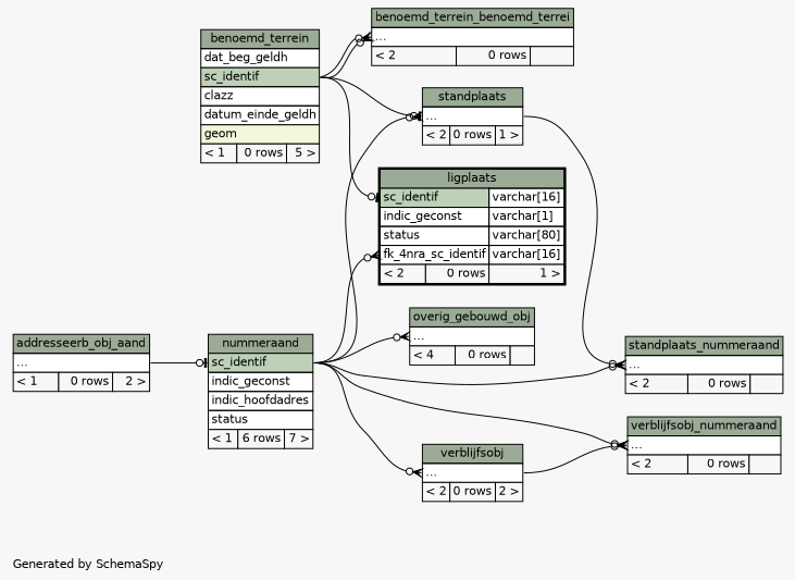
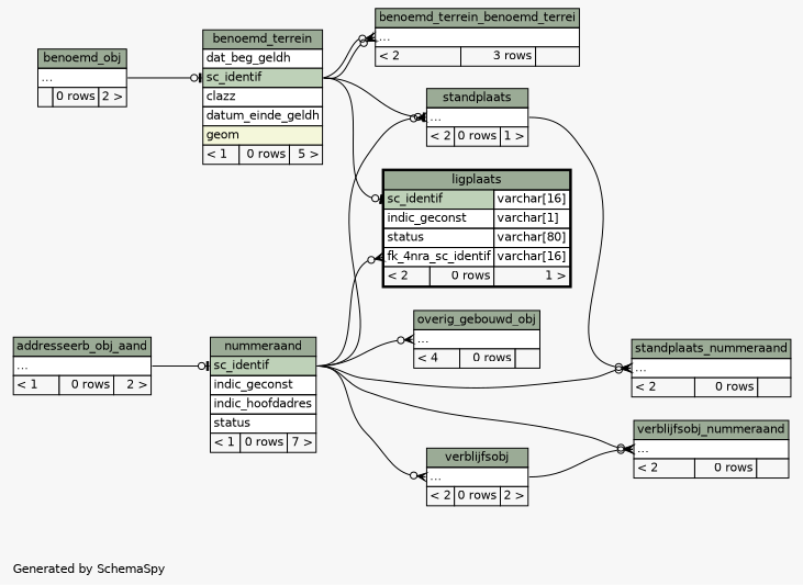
  digraph {
    bgcolor="#f7f7f7"
    fontname=Helvetica
    fontsize=11
    label="\nGenerated by SchemaSpy"
    labeljust=l
    nodesep=0.18
    rankdir=RL
    ranksep=0.46
    node [fontname=Helvetica fontsize=11 shape=plaintext]
    edge [arrowhead=none arrowsize=0.8 arrowtail=crowodot dir=back headport="sc_identif:e" tailport="elipses:w"]
    n1 [label=<     <TABLE BORDER="0" CELLBORDER="1" CELLSPACING="0" BGCOLOR="#ffffff">       <TR><TD COLSPAN="3" BGCOLOR="#9bab96" ALIGN="CENTER">benoemd_terrein</TD></TR>       <TR><TD PORT="dat_beg_geldh" COLSPAN="3" ALIGN="LEFT">dat_beg_geldh</TD></TR>       <TR><TD PORT="sc_identif" COLSPAN="3" BGCOLOR="#bed1b8" ALIGN="LEFT">sc_identif</TD></TR>       <TR><TD PORT="clazz" COLSPAN="3" ALIGN="LEFT">clazz</TD></TR>       <TR><TD PORT="datum_einde_geldh" COLSPAN="3" ALIGN="LEFT">datum_einde_geldh</TD></TR>       <TR><TD PORT="geom" COLSPAN="3" BGCOLOR="#f4f7da" ALIGN="LEFT">geom</TD></TR>       <TR><TD ALIGN="LEFT" BGCOLOR="#f7f7f7">&lt; 1</TD><TD ALIGN="RIGHT" BGCOLOR="#f7f7f7">0 rows</TD><TD ALIGN="RIGHT" BGCOLOR="#f7f7f7">5 &gt;</TD></TR>     </TABLE>>]
-   n3 [label=<     <TABLE BORDER="0" CELLBORDER="1" CELLSPACING="0" BGCOLOR="#ffffff">       <TR><TD COLSPAN="3" BGCOLOR="#9bab96" ALIGN="CENTER">benoemd_terrein_benoemd_terrei</TD></TR>       <TR><TD PORT="elipses" COLSPAN="3" ALIGN="LEFT">...</TD></TR>       <TR><TD ALIGN="LEFT" BGCOLOR="#f7f7f7">&lt; 2</TD><TD ALIGN="RIGHT" BGCOLOR="#f7f7f7">0 rows</TD><TD ALIGN="RIGHT" BGCOLOR="#f7f7f7">  </TD></TR>     </TABLE>>]
+   n2 [label=<     <TABLE BORDER="0" CELLBORDER="1" CELLSPACING="0" BGCOLOR="#ffffff">       <TR><TD COLSPAN="3" BGCOLOR="#9bab96" ALIGN="CENTER">benoemd_obj</TD></TR>       <TR><TD PORT="elipses" COLSPAN="3" ALIGN="LEFT">...</TD></TR>       <TR><TD ALIGN="LEFT" BGCOLOR="#f7f7f7">  </TD><TD ALIGN="RIGHT" BGCOLOR="#f7f7f7">0 rows</TD><TD ALIGN="RIGHT" BGCOLOR="#f7f7f7">2 &gt;</TD></TR>     </TABLE>>]
+   n3 [label=<     <TABLE BORDER="0" CELLBORDER="1" CELLSPACING="0" BGCOLOR="#ffffff">       <TR><TD COLSPAN="3" BGCOLOR="#9bab96" ALIGN="CENTER">benoemd_terrein_benoemd_terrei</TD></TR>       <TR><TD PORT="elipses" COLSPAN="3" ALIGN="LEFT">...</TD></TR>       <TR><TD ALIGN="LEFT" BGCOLOR="#f7f7f7">&lt; 2</TD><TD ALIGN="RIGHT" BGCOLOR="#f7f7f7">3 rows</TD><TD ALIGN="RIGHT" BGCOLOR="#f7f7f7">  </TD></TR>     </TABLE>>]
    n4 [label=<     <TABLE BORDER="2" CELLBORDER="1" CELLSPACING="0" BGCOLOR="#ffffff">       <TR><TD COLSPAN="3" BGCOLOR="#9bab96" ALIGN="CENTER">ligplaats</TD></TR>       <TR><TD PORT="sc_identif" COLSPAN="2" BGCOLOR="#bed1b8" ALIGN="LEFT">sc_identif</TD><TD PORT="sc_identif.type" ALIGN="LEFT">varchar[16]</TD></TR>       <TR><TD PORT="indic_geconst" COLSPAN="2" ALIGN="LEFT">indic_geconst</TD><TD PORT="indic_geconst.type" ALIGN="LEFT">varchar[1]</TD></TR>       <TR><TD PORT="status" COLSPAN="2" ALIGN="LEFT">status</TD><TD PORT="status.type" ALIGN="LEFT">varchar[80]</TD></TR>       <TR><TD PORT="fk_4nra_sc_identif" COLSPAN="2" ALIGN="LEFT">fk_4nra_sc_identif</TD><TD PORT="fk_4nra_sc_identif.type" ALIGN="LEFT">varchar[16]</TD></TR>       <TR><TD ALIGN="LEFT" BGCOLOR="#f7f7f7">&lt; 2</TD><TD ALIGN="RIGHT" BGCOLOR="#f7f7f7">0 rows</TD><TD ALIGN="RIGHT" BGCOLOR="#f7f7f7">1 &gt;</TD></TR>     </TABLE>>]
-   n5 [label=<     <TABLE BORDER="0" CELLBORDER="1" CELLSPACING="0" BGCOLOR="#ffffff">       <TR><TD COLSPAN="3" BGCOLOR="#9bab96" ALIGN="CENTER">nummeraand</TD></TR>       <TR><TD PORT="sc_identif" COLSPAN="3" BGCOLOR="#bed1b8" ALIGN="LEFT">sc_identif</TD></TR>       <TR><TD PORT="indic_geconst" COLSPAN="3" ALIGN="LEFT">indic_geconst</TD></TR>       <TR><TD PORT="indic_hoofdadres" COLSPAN="3" ALIGN="LEFT">indic_hoofdadres</TD></TR>       <TR><TD PORT="status" COLSPAN="3" ALIGN="LEFT">status</TD></TR>       <TR><TD ALIGN="LEFT" BGCOLOR="#f7f7f7">&lt; 1</TD><TD ALIGN="RIGHT" BGCOLOR="#f7f7f7">6 rows</TD><TD ALIGN="RIGHT" BGCOLOR="#f7f7f7">7 &gt;</TD></TR>     </TABLE>>]
+   n5 [label=<     <TABLE BORDER="0" CELLBORDER="1" CELLSPACING="0" BGCOLOR="#ffffff">       <TR><TD COLSPAN="3" BGCOLOR="#9bab96" ALIGN="CENTER">nummeraand</TD></TR>       <TR><TD PORT="sc_identif" COLSPAN="3" BGCOLOR="#bed1b8" ALIGN="LEFT">sc_identif</TD></TR>       <TR><TD PORT="indic_geconst" COLSPAN="3" ALIGN="LEFT">indic_geconst</TD></TR>       <TR><TD PORT="indic_hoofdadres" COLSPAN="3" ALIGN="LEFT">indic_hoofdadres</TD></TR>       <TR><TD PORT="status" COLSPAN="3" ALIGN="LEFT">status</TD></TR>       <TR><TD ALIGN="LEFT" BGCOLOR="#f7f7f7">&lt; 1</TD><TD ALIGN="RIGHT" BGCOLOR="#f7f7f7">0 rows</TD><TD ALIGN="RIGHT" BGCOLOR="#f7f7f7">7 &gt;</TD></TR>     </TABLE>>]
    n6 [label=<     <TABLE BORDER="0" CELLBORDER="1" CELLSPACING="0" BGCOLOR="#ffffff">       <TR><TD COLSPAN="3" BGCOLOR="#9bab96" ALIGN="CENTER">addresseerb_obj_aand</TD></TR>       <TR><TD PORT="elipses" COLSPAN="3" ALIGN="LEFT">...</TD></TR>       <TR><TD ALIGN="LEFT" BGCOLOR="#f7f7f7">&lt; 1</TD><TD ALIGN="RIGHT" BGCOLOR="#f7f7f7">0 rows</TD><TD ALIGN="RIGHT" BGCOLOR="#f7f7f7">2 &gt;</TD></TR>     </TABLE>>]
    n7 [label=<     <TABLE BORDER="0" CELLBORDER="1" CELLSPACING="0" BGCOLOR="#ffffff">       <TR><TD COLSPAN="3" BGCOLOR="#9bab96" ALIGN="CENTER">overig_gebouwd_obj</TD></TR>       <TR><TD PORT="elipses" COLSPAN="3" ALIGN="LEFT">...</TD></TR>       <TR><TD ALIGN="LEFT" BGCOLOR="#f7f7f7">&lt; 4</TD><TD ALIGN="RIGHT" BGCOLOR="#f7f7f7">0 rows</TD><TD ALIGN="RIGHT" BGCOLOR="#f7f7f7">  </TD></TR>     </TABLE>>]
    n8 [label=<     <TABLE BORDER="0" CELLBORDER="1" CELLSPACING="0" BGCOLOR="#ffffff">       <TR><TD COLSPAN="3" BGCOLOR="#9bab96" ALIGN="CENTER">standplaats</TD></TR>       <TR><TD PORT="elipses" COLSPAN="3" ALIGN="LEFT">...</TD></TR>       <TR><TD ALIGN="LEFT" BGCOLOR="#f7f7f7">&lt; 2</TD><TD ALIGN="RIGHT" BGCOLOR="#f7f7f7">0 rows</TD><TD ALIGN="RIGHT" BGCOLOR="#f7f7f7">1 &gt;</TD></TR>     </TABLE>>]
    n9 [label=<     <TABLE BORDER="0" CELLBORDER="1" CELLSPACING="0" BGCOLOR="#ffffff">       <TR><TD COLSPAN="3" BGCOLOR="#9bab96" ALIGN="CENTER">standplaats_nummeraand</TD></TR>       <TR><TD PORT="elipses" COLSPAN="3" ALIGN="LEFT">...</TD></TR>       <TR><TD ALIGN="LEFT" BGCOLOR="#f7f7f7">&lt; 2</TD><TD ALIGN="RIGHT" BGCOLOR="#f7f7f7">0 rows</TD><TD ALIGN="RIGHT" BGCOLOR="#f7f7f7">  </TD></TR>     </TABLE>>]
    n10 [label=<     <TABLE BORDER="0" CELLBORDER="1" CELLSPACING="0" BGCOLOR="#ffffff">       <TR><TD COLSPAN="3" BGCOLOR="#9bab96" ALIGN="CENTER">verblijfsobj</TD></TR>       <TR><TD PORT="elipses" COLSPAN="3" ALIGN="LEFT">...</TD></TR>       <TR><TD ALIGN="LEFT" BGCOLOR="#f7f7f7">&lt; 2</TD><TD ALIGN="RIGHT" BGCOLOR="#f7f7f7">0 rows</TD><TD ALIGN="RIGHT" BGCOLOR="#f7f7f7">2 &gt;</TD></TR>     </TABLE>>]
    n11 [label=<     <TABLE BORDER="0" CELLBORDER="1" CELLSPACING="0" BGCOLOR="#ffffff">       <TR><TD COLSPAN="3" BGCOLOR="#9bab96" ALIGN="CENTER">verblijfsobj_nummeraand</TD></TR>       <TR><TD PORT="elipses" COLSPAN="3" ALIGN="LEFT">...</TD></TR>       <TR><TD ALIGN="LEFT" BGCOLOR="#f7f7f7">&lt; 2</TD><TD ALIGN="RIGHT" BGCOLOR="#f7f7f7">0 rows</TD><TD ALIGN="RIGHT" BGCOLOR="#f7f7f7">  </TD></TR>     </TABLE>>]
+   n1 -> n2 [arrowtail=teeodot headport="elipses:e" tailport="sc_identif:w"]
    n3 -> n1
    n3 -> n1
    n4 -> n1 [arrowtail=teeodot tailport="sc_identif:w"]
    n4 -> n5 [tailport="fk_4nra_sc_identif:w"]
    n5 -> n6 [arrowtail=teeodot headport="elipses:e" tailport="sc_identif:w"]
    n7 -> n5
    n8 -> n1 [arrowtail=teeodot]
    n8 -> n5
    n9 -> n5
    n9 -> n8 [headport="elipses:e"]
    n10 -> n5
    n11 -> n5
    n11 -> n10 [headport="elipses:e"]
  }
